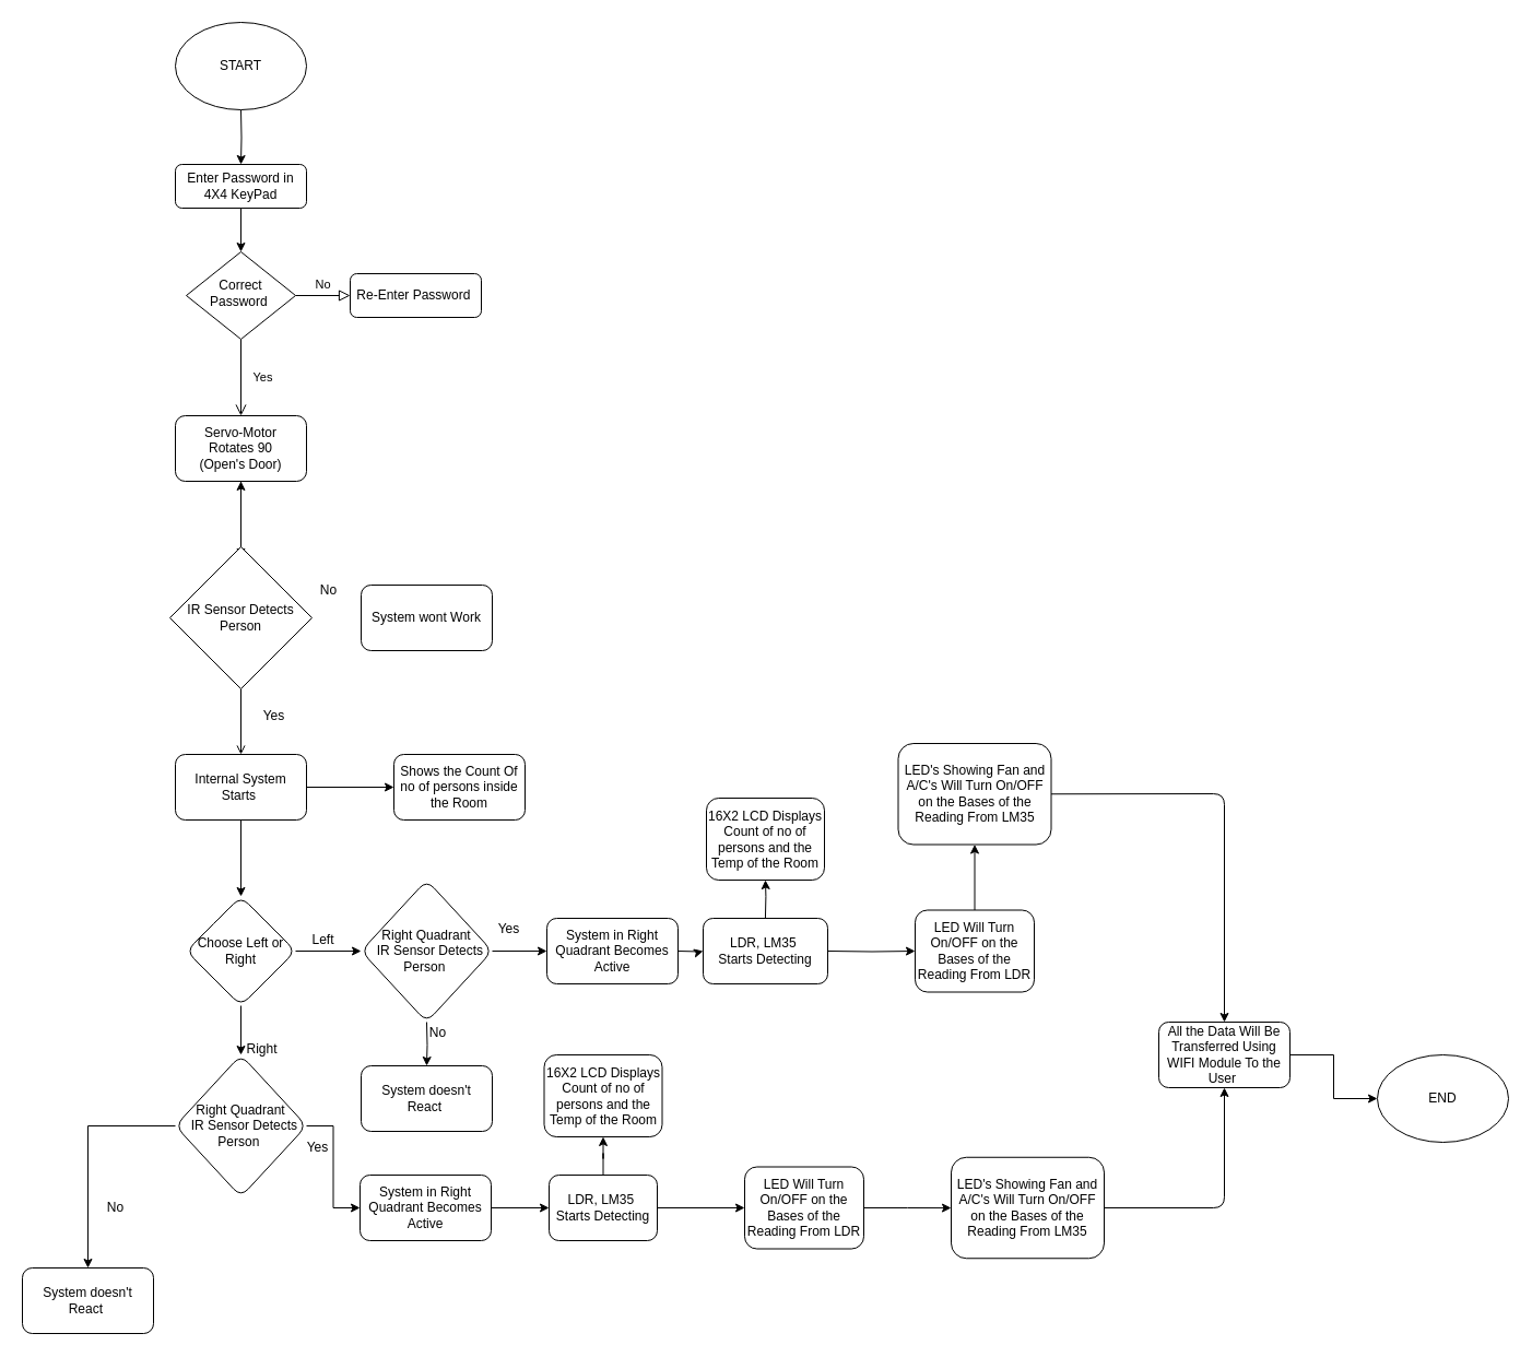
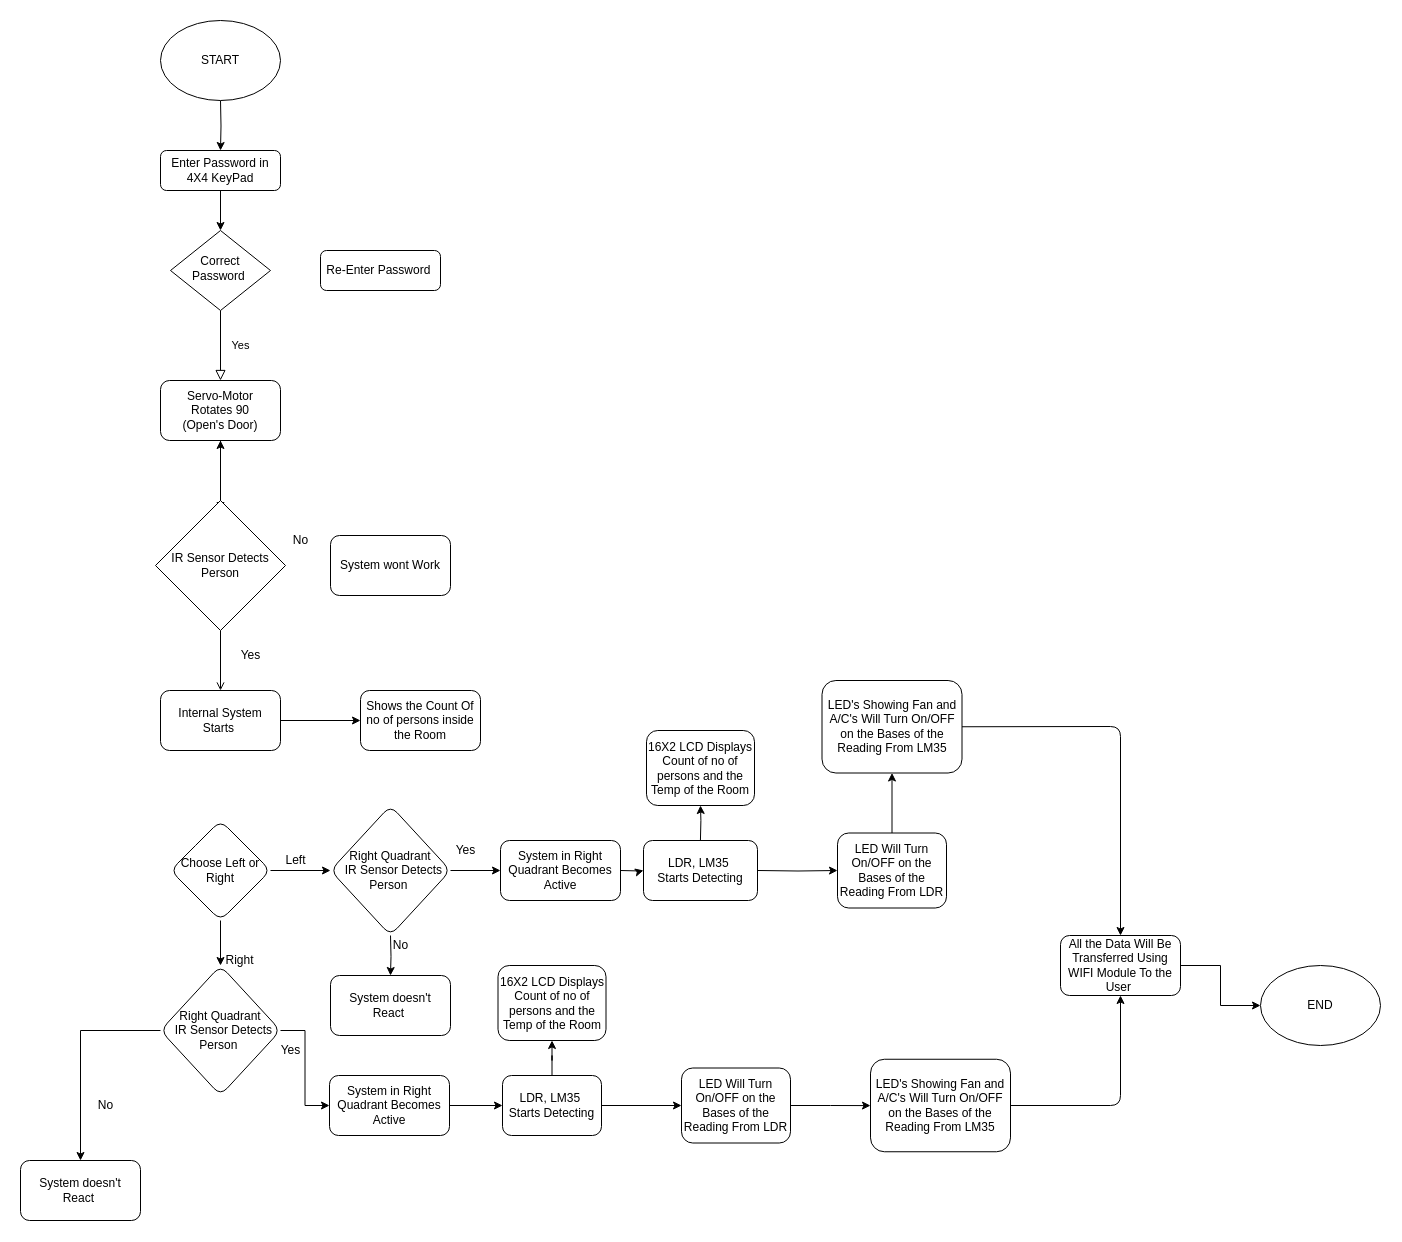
  <mxCell id="0" />
  <mxCell id="1" parent="0" />
  <mxCell id="2" value="" style="edgeStyle=orthogonalEdgeStyle;rounded=0;orthogonalLoop=1;jettySize=auto;html=1;" edge="1" parent="1" target="8"><mxGeometry relative="1" as="geometry"><mxPoint x="220" y="100" as="sourcePoint" /></mxGeometry></mxCell>
- <mxCell id="3" value="Yes" style="rounded=0;html=1;jettySize=auto;orthogonalLoop=1;fontSize=11;endArrow=open;endFill=0;endSize=8;strokeWidth=1;shadow=0;labelBackgroundColor=none;edgeStyle=orthogonalEdgeStyle;entryX=0.5;entryY=0;entryDx=0;entryDy=0;" parent="1" source="5" target="10" edge="1"><mxGeometry y="20" relative="1" as="geometry"><mxPoint as="offset" /><mxPoint x="220" y="350" as="targetPoint" /></mxGeometry></mxCell>
- <mxCell id="4" value="No" style="edgeStyle=orthogonalEdgeStyle;rounded=0;html=1;jettySize=auto;orthogonalLoop=1;fontSize=11;endArrow=block;endFill=0;endSize=8;strokeWidth=1;shadow=0;labelBackgroundColor=none;" parent="1" source="5" target="6" edge="1"><mxGeometry y="10" relative="1" as="geometry"><mxPoint as="offset" /></mxGeometry></mxCell>
+ <mxCell id="3" value="Yes" style="rounded=0;html=1;jettySize=auto;orthogonalLoop=1;fontSize=11;endArrow=block;endFill=0;endSize=8;strokeWidth=1;shadow=0;labelBackgroundColor=none;edgeStyle=orthogonalEdgeStyle;entryX=0.5;entryY=0;entryDx=0;entryDy=0;" parent="1" source="5" target="10" edge="1"><mxGeometry y="20" relative="1" as="geometry"><mxPoint as="offset" /><mxPoint x="220" y="350" as="targetPoint" /></mxGeometry></mxCell>
  <mxCell id="5" value="Correct Password&amp;nbsp;" style="rhombus;whiteSpace=wrap;html=1;shadow=0;fontFamily=Helvetica;fontSize=12;align=center;strokeWidth=1;spacing=6;spacingTop=-4;" parent="1" vertex="1"><mxGeometry x="170" y="230" width="100" height="80" as="geometry" /></mxCell>
  <mxCell id="6" value="Re-Enter Password&amp;nbsp;" style="rounded=1;whiteSpace=wrap;html=1;fontSize=12;glass=0;strokeWidth=1;shadow=0;" parent="1" vertex="1"><mxGeometry x="320" y="250" width="120" height="40" as="geometry" /></mxCell>
  <mxCell id="7" value="" style="edgeStyle=orthogonalEdgeStyle;rounded=0;orthogonalLoop=1;jettySize=auto;html=1;" edge="1" parent="1" source="8" target="5"><mxGeometry relative="1" as="geometry" /></mxCell>
  <mxCell id="8" value="Enter Password in 4X4 KeyPad" style="rounded=1;whiteSpace=wrap;html=1;fontSize=12;glass=0;strokeWidth=1;shadow=0;" vertex="1" parent="1"><mxGeometry x="160" y="150" width="120" height="40" as="geometry" /></mxCell>
  <mxCell id="9" value="" style="edgeStyle=orthogonalEdgeStyle;rounded=0;orthogonalLoop=1;jettySize=auto;html=1;" edge="1" parent="1" source="10"><mxGeometry relative="1" as="geometry"><mxPoint x="220" y="510" as="targetPoint" /></mxGeometry></mxCell>
  <mxCell id="10" value="&lt;span&gt;Servo-Motor&lt;/span&gt;&lt;br&gt;&lt;span&gt;Rotates 90&lt;/span&gt;&lt;br&gt;&lt;span&gt;(Open's Door)&lt;/span&gt;" style="rounded=1;whiteSpace=wrap;html=1;" vertex="1" parent="1"><mxGeometry x="160" y="380" width="120" height="60" as="geometry" /></mxCell>
  <mxCell id="11" value="" style="edgeStyle=orthogonalEdgeStyle;rounded=0;orthogonalLoop=1;jettySize=auto;html=1;" edge="1" parent="1" source="13" target="10"><mxGeometry relative="1" as="geometry" /></mxCell>
  <mxCell id="12" value="" style="edgeStyle=orthogonalEdgeStyle;rounded=0;orthogonalLoop=1;jettySize=auto;html=1;endArrow=open;" edge="1" parent="1" source="13" target="17"><mxGeometry relative="1" as="geometry" /></mxCell>
  <mxCell id="13" value="IR Sensor Detects Person" style="rhombus;whiteSpace=wrap;html=1;" vertex="1" parent="1"><mxGeometry x="155" y="500" width="130" height="130" as="geometry" /></mxCell>
  <mxCell id="14" value="System wont Work" style="rounded=1;whiteSpace=wrap;html=1;" vertex="1" parent="1"><mxGeometry x="330" y="535" width="120" height="60" as="geometry" /></mxCell>
- <mxCell id="15" value="" style="edgeStyle=orthogonalEdgeStyle;rounded=0;orthogonalLoop=1;jettySize=auto;html=1;" edge="1" parent="1" source="17" target="22"><mxGeometry relative="1" as="geometry" /></mxCell>
  <mxCell id="16" value="" style="edgeStyle=orthogonalEdgeStyle;rounded=0;orthogonalLoop=1;jettySize=auto;html=1;" edge="1" parent="1" source="17" target="30"><mxGeometry relative="1" as="geometry" /></mxCell>
  <mxCell id="17" value="Internal System Starts&amp;nbsp;" style="rounded=1;whiteSpace=wrap;html=1;" vertex="1" parent="1"><mxGeometry x="160" y="690" width="120" height="60" as="geometry" /></mxCell>
  <mxCell id="18" value="No" style="text;html=1;align=center;verticalAlign=middle;resizable=0;points=[];autosize=1;" vertex="1" parent="1"><mxGeometry x="285" y="530" width="30" height="20" as="geometry" /></mxCell>
  <mxCell id="19" value="Yes" style="text;html=1;align=center;verticalAlign=middle;resizable=0;points=[];autosize=1;" vertex="1" parent="1"><mxGeometry x="235" y="645" width="30" height="20" as="geometry" /></mxCell>
  <mxCell id="20" value="" style="edgeStyle=orthogonalEdgeStyle;rounded=0;orthogonalLoop=1;jettySize=auto;html=1;" edge="1" parent="1" source="22" target="23"><mxGeometry relative="1" as="geometry" /></mxCell>
  <mxCell id="21" value="" style="edgeStyle=orthogonalEdgeStyle;rounded=0;orthogonalLoop=1;jettySize=auto;html=1;" edge="1" parent="1" source="22" target="26"><mxGeometry relative="1" as="geometry" /></mxCell>
  <mxCell id="22" value="Choose Left or Right" style="rhombus;whiteSpace=wrap;html=1;rounded=1;" vertex="1" parent="1"><mxGeometry x="170" y="820" width="100" height="100" as="geometry" /></mxCell>
  <mxCell id="23" value="Right Quadrant &lt;br&gt;&amp;nbsp; IR Sensor Detects Person&amp;nbsp;" style="rhombus;whiteSpace=wrap;html=1;rounded=1;" vertex="1" parent="1"><mxGeometry x="330" y="805" width="120" height="130" as="geometry" /></mxCell>
  <mxCell id="24" value="" style="edgeStyle=orthogonalEdgeStyle;rounded=0;orthogonalLoop=1;jettySize=auto;html=1;" edge="1" parent="1" source="26" target="29"><mxGeometry relative="1" as="geometry" /></mxCell>
  <mxCell id="25" value="" style="edgeStyle=orthogonalEdgeStyle;rounded=0;orthogonalLoop=1;jettySize=auto;html=1;" edge="1" parent="1" source="26" target="36"><mxGeometry relative="1" as="geometry" /></mxCell>
  <mxCell id="26" value="Right Quadrant &lt;br&gt;&amp;nbsp; IR Sensor Detects Person&amp;nbsp;" style="rhombus;whiteSpace=wrap;html=1;rounded=1;" vertex="1" parent="1"><mxGeometry x="160" y="965" width="120" height="130" as="geometry" /></mxCell>
  <mxCell id="27" value="Right" style="text;html=1;align=center;verticalAlign=middle;resizable=0;points=[];autosize=1;" vertex="1" parent="1"><mxGeometry x="219" y="950" width="40" height="20" as="geometry" /></mxCell>
  <mxCell id="28" value="Left" style="text;html=1;align=center;verticalAlign=middle;resizable=0;points=[];autosize=1;" vertex="1" parent="1"><mxGeometry x="275" y="850" width="40" height="20" as="geometry" /></mxCell>
  <mxCell id="29" value="System doesn't React&amp;nbsp;" style="whiteSpace=wrap;html=1;rounded=1;" vertex="1" parent="1"><mxGeometry x="20" y="1160" width="120" height="60" as="geometry" /></mxCell>
  <mxCell id="30" value="Shows the Count Of no of persons inside the Room" style="rounded=1;whiteSpace=wrap;html=1;" vertex="1" parent="1"><mxGeometry x="360" y="690" width="120" height="60" as="geometry" /></mxCell>
  <mxCell id="31" value="No" style="text;html=1;align=center;verticalAlign=middle;resizable=0;points=[];autosize=1;" vertex="1" parent="1"><mxGeometry x="90" y="1095" width="30" height="20" as="geometry" /></mxCell>
  <mxCell id="32" value="" style="edgeStyle=orthogonalEdgeStyle;rounded=0;orthogonalLoop=1;jettySize=auto;html=1;" edge="1" parent="1" target="33"><mxGeometry relative="1" as="geometry"><mxPoint x="390" y="935" as="sourcePoint" /></mxGeometry></mxCell>
  <mxCell id="33" value="System doesn't React&amp;nbsp;" style="whiteSpace=wrap;html=1;rounded=1;" vertex="1" parent="1"><mxGeometry x="330" y="975" width="120" height="60" as="geometry" /></mxCell>
  <mxCell id="34" value="No" style="text;html=1;align=center;verticalAlign=middle;resizable=0;points=[];autosize=1;" vertex="1" parent="1"><mxGeometry x="385" y="935" width="30" height="20" as="geometry" /></mxCell>
  <mxCell id="35" value="" style="edgeStyle=orthogonalEdgeStyle;rounded=0;orthogonalLoop=1;jettySize=auto;html=1;" edge="1" parent="1" source="36" target="43"><mxGeometry relative="1" as="geometry" /></mxCell>
  <mxCell id="36" value="System in Right Quadrant Becomes Active" style="whiteSpace=wrap;html=1;rounded=1;" vertex="1" parent="1"><mxGeometry x="329" y="1075" width="120" height="60" as="geometry" /></mxCell>
  <mxCell id="37" value="Yes" style="text;html=1;align=center;verticalAlign=middle;resizable=0;points=[];autosize=1;" vertex="1" parent="1"><mxGeometry x="275" y="1040" width="30" height="20" as="geometry" /></mxCell>
  <mxCell id="38" value="" style="edgeStyle=orthogonalEdgeStyle;rounded=0;orthogonalLoop=1;jettySize=auto;html=1;exitX=1;exitY=0.5;exitDx=0;exitDy=0;" edge="1" parent="1" target="39" source="23"><mxGeometry relative="1" as="geometry"><mxPoint x="470" y="870" as="sourcePoint" /></mxGeometry></mxCell>
  <mxCell id="39" value="System in Right Quadrant Becomes Active" style="whiteSpace=wrap;html=1;rounded=1;" vertex="1" parent="1"><mxGeometry x="500" y="840" width="120" height="60" as="geometry" /></mxCell>
  <mxCell id="40" value="Yes" style="text;html=1;align=center;verticalAlign=middle;resizable=0;points=[];autosize=1;" vertex="1" parent="1"><mxGeometry x="450" y="840" width="30" height="20" as="geometry" /></mxCell>
  <mxCell id="41" value="" style="edgeStyle=orthogonalEdgeStyle;rounded=0;orthogonalLoop=1;jettySize=auto;html=1;" edge="1" parent="1" source="43" target="46"><mxGeometry relative="1" as="geometry" /></mxCell>
  <mxCell id="42" value="" style="edgeStyle=orthogonalEdgeStyle;rounded=0;orthogonalLoop=1;jettySize=auto;html=1;" edge="1" parent="1" source="43" target="50"><mxGeometry relative="1" as="geometry" /></mxCell>
  <mxCell id="43" value="LDR, LM35&amp;nbsp;&lt;br&gt;Starts Detecting" style="whiteSpace=wrap;html=1;rounded=1;" vertex="1" parent="1"><mxGeometry x="502" y="1075" width="99" height="60" as="geometry" /></mxCell>
  <mxCell id="44" value="" style="edgeStyle=orthogonalEdgeStyle;rounded=0;orthogonalLoop=1;jettySize=auto;html=1;" edge="1" parent="1" target="45"><mxGeometry relative="1" as="geometry"><mxPoint x="620" y="870" as="sourcePoint" /></mxGeometry></mxCell>
  <mxCell id="45" value="LDR, LM35&amp;nbsp;&lt;br&gt;Starts Detecting" style="whiteSpace=wrap;html=1;rounded=1;" vertex="1" parent="1"><mxGeometry x="643" y="840" width="114" height="60" as="geometry" /></mxCell>
  <mxCell id="46" value="16X2 LCD Displays Count of no of persons and the Temp of the Room" style="whiteSpace=wrap;html=1;rounded=1;" vertex="1" parent="1"><mxGeometry x="497.5" y="965" width="108" height="75" as="geometry" /></mxCell>
  <mxCell id="47" value="" style="edgeStyle=orthogonalEdgeStyle;rounded=0;orthogonalLoop=1;jettySize=auto;html=1;" edge="1" parent="1" target="48"><mxGeometry relative="1" as="geometry"><mxPoint x="699.929" y="840" as="sourcePoint" /></mxGeometry></mxCell>
  <mxCell id="48" value="16X2 LCD Displays Count of no of persons and the Temp of the Room" style="whiteSpace=wrap;html=1;rounded=1;" vertex="1" parent="1"><mxGeometry x="646" y="730" width="108" height="75" as="geometry" /></mxCell>
  <mxCell id="49" value="" style="edgeStyle=orthogonalEdgeStyle;rounded=0;orthogonalLoop=1;jettySize=auto;html=1;" edge="1" parent="1" source="50" target="54"><mxGeometry relative="1" as="geometry" /></mxCell>
  <mxCell id="50" value="LED Will Turn On/OFF on the Bases of the Reading From LDR" style="whiteSpace=wrap;html=1;rounded=1;" vertex="1" parent="1"><mxGeometry x="681" y="1067.5" width="109" height="75" as="geometry" /></mxCell>
  <mxCell id="51" value="" style="edgeStyle=orthogonalEdgeStyle;rounded=0;orthogonalLoop=1;jettySize=auto;html=1;" edge="1" parent="1" target="53"><mxGeometry relative="1" as="geometry"><mxPoint x="757" y="870" as="sourcePoint" /></mxGeometry></mxCell>
  <mxCell id="52" value="" style="edgeStyle=orthogonalEdgeStyle;rounded=0;orthogonalLoop=1;jettySize=auto;html=1;" edge="1" parent="1" source="53" target="55"><mxGeometry relative="1" as="geometry" /></mxCell>
  <mxCell id="53" value="LED Will Turn On/OFF on the Bases of the Reading From LDR" style="whiteSpace=wrap;html=1;rounded=1;" vertex="1" parent="1"><mxGeometry x="837" y="832.5" width="109" height="75" as="geometry" /></mxCell>
  <mxCell id="54" value="LED's Showing Fan and A/C's Will Turn On/OFF on the Bases of the Reading From LM35" style="whiteSpace=wrap;html=1;rounded=1;" vertex="1" parent="1"><mxGeometry x="870" y="1058.75" width="140" height="92.5" as="geometry" /></mxCell>
  <mxCell id="55" value="LED's Showing Fan and A/C's Will Turn On/OFF on the Bases of the Reading From LM35" style="whiteSpace=wrap;html=1;rounded=1;" vertex="1" parent="1"><mxGeometry x="821.5" y="680" width="140" height="92.5" as="geometry" /></mxCell>
  <mxCell id="56" value="" style="edgeStyle=orthogonalEdgeStyle;rounded=0;orthogonalLoop=1;jettySize=auto;html=1;" edge="1" parent="1" source="57" target="60"><mxGeometry relative="1" as="geometry" /></mxCell>
  <mxCell id="57" value="All the Data Will Be Transferred Using WIFI Module To the User&amp;nbsp;" style="rounded=1;whiteSpace=wrap;html=1;" vertex="1" parent="1"><mxGeometry x="1060" y="935" width="120" height="60" as="geometry" /></mxCell>
  <mxCell id="58" value="" style="endArrow=classic;html=1;exitX=1;exitY=0.5;exitDx=0;exitDy=0;entryX=0.5;entryY=1;entryDx=0;entryDy=0;" edge="1" parent="1" source="54" target="57"><mxGeometry width="50" height="50" relative="1" as="geometry"><mxPoint x="1060" y="1130" as="sourcePoint" /><mxPoint x="1110" y="1080" as="targetPoint" /><Array as="points"><mxPoint x="1120" y="1105" /></Array></mxGeometry></mxCell>
  <mxCell id="59" value="" style="endArrow=classic;html=1;exitX=1;exitY=0.5;exitDx=0;exitDy=0;entryX=0.5;entryY=0;entryDx=0;entryDy=0;" edge="1" parent="1" source="55" target="57"><mxGeometry width="50" height="50" relative="1" as="geometry"><mxPoint x="820" y="900" as="sourcePoint" /><mxPoint x="870" y="850" as="targetPoint" /><Array as="points"><mxPoint x="1120" y="726" /></Array></mxGeometry></mxCell>
  <mxCell id="60" value="END" style="ellipse;whiteSpace=wrap;html=1;rounded=1;" vertex="1" parent="1"><mxGeometry x="1260" y="965" width="120" height="80" as="geometry" /></mxCell>
  <mxCell id="61" value="" style="ellipse;whiteSpace=wrap;html=1;" vertex="1" parent="1"><mxGeometry x="160" y="20" width="120" height="80" as="geometry" /></mxCell>
  <mxCell id="62" value="START" style="text;html=1;strokeColor=none;fillColor=none;align=center;verticalAlign=middle;whiteSpace=wrap;rounded=0;" vertex="1" parent="1"><mxGeometry x="200" y="50" width="40" height="20" as="geometry" /></mxCell>
